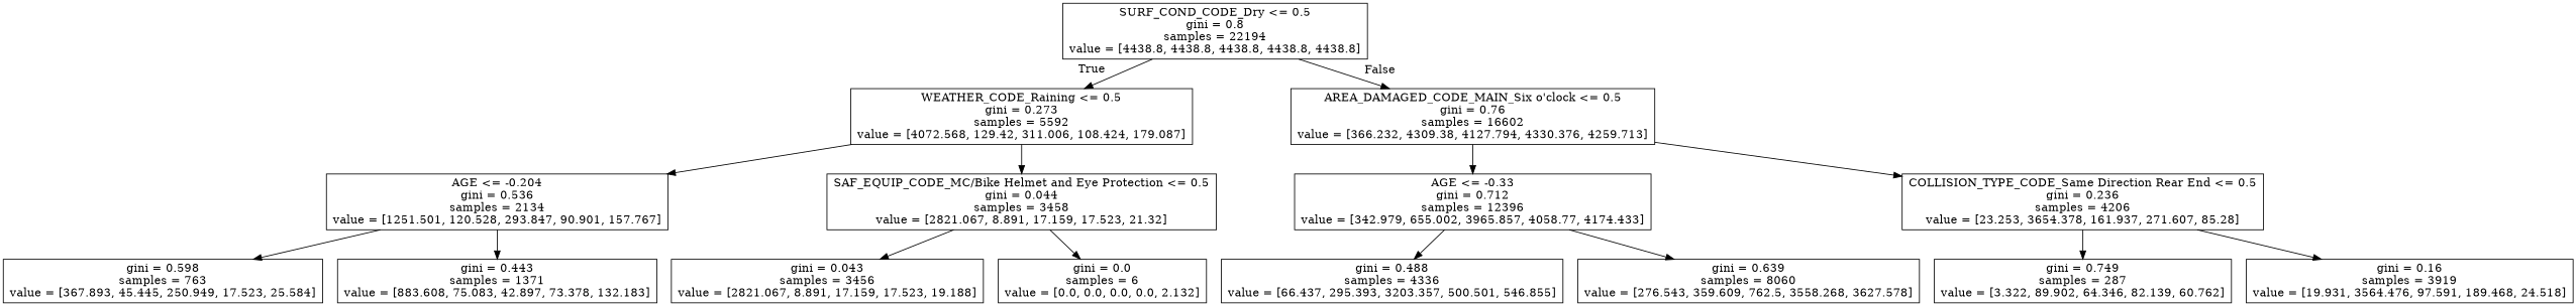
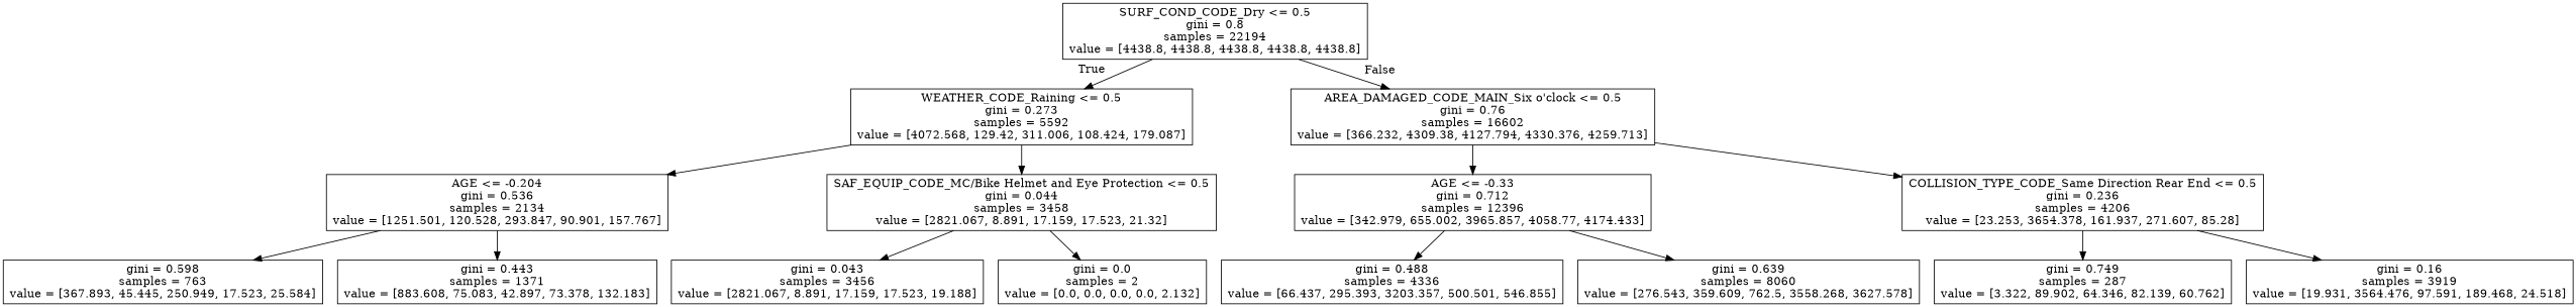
  digraph {
    node [shape=box]
    n1 [label="SURF_COND_CODE_Dry <= 0.5\ngini = 0.8\nsamples = 22194\nvalue = [4438.8, 4438.8, 4438.8, 4438.8, 4438.8]"]
    n2 [label="WEATHER_CODE_Raining <= 0.5\ngini = 0.273\nsamples = 5592\nvalue = [4072.568, 129.42, 311.006, 108.424, 179.087]"]
    n3 [label="AREA_DAMAGED_CODE_MAIN_Six o'clock <= 0.5\ngini = 0.76\nsamples = 16602\nvalue = [366.232, 4309.38, 4127.794, 4330.376, 4259.713]"]
    n4 [label="AGE <= -0.204\ngini = 0.536\nsamples = 2134\nvalue = [1251.501, 120.528, 293.847, 90.901, 157.767]"]
    n5 [label="SAF_EQUIP_CODE_MC/Bike Helmet and Eye Protection <= 0.5\ngini = 0.044\nsamples = 3458\nvalue = [2821.067, 8.891, 17.159, 17.523, 21.32]"]
    n6 [label="gini = 0.598\nsamples = 763\nvalue = [367.893, 45.445, 250.949, 17.523, 25.584]"]
    n7 [label="gini = 0.443\nsamples = 1371\nvalue = [883.608, 75.083, 42.897, 73.378, 132.183]"]
    n8 [label="gini = 0.043\nsamples = 3456\nvalue = [2821.067, 8.891, 17.159, 17.523, 19.188]"]
-   n9 [label="gini = 0.0\nsamples = 6\nvalue = [0.0, 0.0, 0.0, 0.0, 2.132]"]
+   n9 [label="gini = 0.0\nsamples = 2\nvalue = [0.0, 0.0, 0.0, 0.0, 2.132]"]
    n10 [label="AGE <= -0.33\ngini = 0.712\nsamples = 12396\nvalue = [342.979, 655.002, 3965.857, 4058.77, 4174.433]"]
    n11 [label="COLLISION_TYPE_CODE_Same Direction Rear End <= 0.5\ngini = 0.236\nsamples = 4206\nvalue = [23.253, 3654.378, 161.937, 271.607, 85.28]"]
    n12 [label="gini = 0.488\nsamples = 4336\nvalue = [66.437, 295.393, 3203.357, 500.501, 546.855]"]
    n13 [label="gini = 0.639\nsamples = 8060\nvalue = [276.543, 359.609, 762.5, 3558.268, 3627.578]"]
    n14 [label="gini = 0.749\nsamples = 287\nvalue = [3.322, 89.902, 64.346, 82.139, 60.762]"]
    n15 [label="gini = 0.16\nsamples = 3919\nvalue = [19.931, 3564.476, 97.591, 189.468, 24.518]"]
    n1 -> n2 [headlabel=True labelangle=45 labeldistance=2.5]
    n1 -> n3 [headlabel=False labelangle=-45 labeldistance=2.5]
    n2 -> n4
    n2 -> n5
    n3 -> n10
    n3 -> n11
    n4 -> n6
    n4 -> n7
    n5 -> n8
    n5 -> n9
    n10 -> n12
    n10 -> n13
    n11 -> n14
    n11 -> n15
  }
